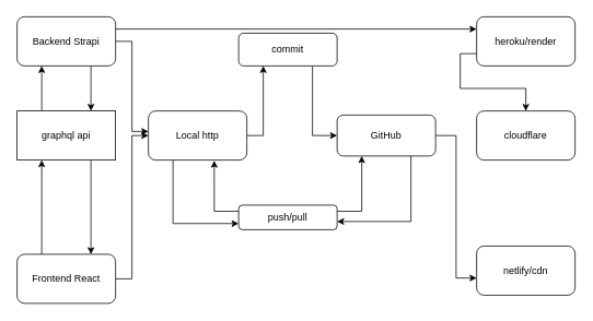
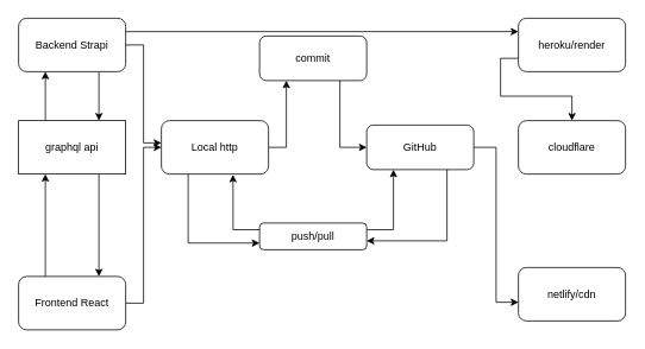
  <mxCell id="0" />
  <mxCell id="1" parent="0" />
  <mxCell id="2" style="edgeStyle=orthogonalEdgeStyle;rounded=0;orthogonalLoop=1;jettySize=auto;html=1;exitX=0.75;exitY=1;exitDx=0;exitDy=0;entryX=1;entryY=0.667;entryDx=0;entryDy=0;entryPerimeter=0;" edge="1" parent="1" source="4" target="22"><mxGeometry relative="1" as="geometry" /></mxCell>
  <mxCell id="3" style="edgeStyle=orthogonalEdgeStyle;rounded=0;orthogonalLoop=1;jettySize=auto;html=1;exitX=1;exitY=0.5;exitDx=0;exitDy=0;entryX=0;entryY=0.65;entryDx=0;entryDy=0;entryPerimeter=0;" edge="1" parent="1" source="4" target="10"><mxGeometry relative="1" as="geometry" /></mxCell>
  <mxCell id="4" value="GitHub" style="rounded=1;whiteSpace=wrap;html=1;" parent="1" vertex="1"><mxGeometry x="410" y="140" width="120" height="50" as="geometry" /></mxCell>
  <mxCell id="5" style="edgeStyle=orthogonalEdgeStyle;rounded=0;orthogonalLoop=1;jettySize=auto;html=1;exitX=1;exitY=0.5;exitDx=0;exitDy=0;entryX=0.25;entryY=1;entryDx=0;entryDy=0;" edge="1" parent="1" source="7" target="19"><mxGeometry relative="1" as="geometry" /></mxCell>
  <mxCell id="6" style="edgeStyle=orthogonalEdgeStyle;rounded=0;orthogonalLoop=1;jettySize=auto;html=1;exitX=0.25;exitY=1;exitDx=0;exitDy=0;entryX=0;entryY=0.75;entryDx=0;entryDy=0;" edge="1" parent="1" source="7" target="22"><mxGeometry relative="1" as="geometry" /></mxCell>
  <mxCell id="7" value="Local http" style="rounded=1;whiteSpace=wrap;html=1;" vertex="1" parent="1"><mxGeometry x="180" y="135" width="120" height="60" as="geometry" /></mxCell>
  <mxCell id="8" style="edgeStyle=orthogonalEdgeStyle;rounded=0;orthogonalLoop=1;jettySize=auto;html=1;exitX=0;exitY=0.75;exitDx=0;exitDy=0;" edge="1" parent="1" source="9" target="23"><mxGeometry relative="1" as="geometry" /></mxCell>
  <mxCell id="9" value="heroku/render" style="rounded=1;whiteSpace=wrap;html=1;" vertex="1" parent="1"><mxGeometry x="580" y="20" width="120" height="60" as="geometry" /></mxCell>
  <mxCell id="10" value="netlify/cdn" style="rounded=1;whiteSpace=wrap;html=1;" vertex="1" parent="1"><mxGeometry x="580" y="300" width="120" height="60" as="geometry" /></mxCell>
  <mxCell id="11" style="edgeStyle=orthogonalEdgeStyle;rounded=0;orthogonalLoop=1;jettySize=auto;html=1;exitX=0.75;exitY=1;exitDx=0;exitDy=0;entryX=0.75;entryY=0;entryDx=0;entryDy=0;" edge="1" parent="1" source="14" target="26"><mxGeometry relative="1" as="geometry" /></mxCell>
  <mxCell id="12" style="edgeStyle=orthogonalEdgeStyle;rounded=0;orthogonalLoop=1;jettySize=auto;html=1;exitX=1;exitY=0.5;exitDx=0;exitDy=0;entryX=0;entryY=0.417;entryDx=0;entryDy=0;entryPerimeter=0;" edge="1" parent="1" source="14" target="7"><mxGeometry relative="1" as="geometry" /></mxCell>
  <mxCell id="13" style="edgeStyle=orthogonalEdgeStyle;rounded=0;orthogonalLoop=1;jettySize=auto;html=1;exitX=1;exitY=0.25;exitDx=0;exitDy=0;entryX=0;entryY=0.25;entryDx=0;entryDy=0;" edge="1" parent="1" source="14" target="9"><mxGeometry relative="1" as="geometry" /></mxCell>
  <mxCell id="14" value="Backend Strapi" style="rounded=1;whiteSpace=wrap;html=1;" vertex="1" parent="1"><mxGeometry x="20" y="20" width="120" height="60" as="geometry" /></mxCell>
  <mxCell id="15" style="edgeStyle=orthogonalEdgeStyle;rounded=0;orthogonalLoop=1;jettySize=auto;html=1;exitX=1;exitY=0.5;exitDx=0;exitDy=0;entryX=0;entryY=0.5;entryDx=0;entryDy=0;" edge="1" parent="1" source="17" target="7"><mxGeometry relative="1" as="geometry" /></mxCell>
  <mxCell id="16" style="edgeStyle=orthogonalEdgeStyle;rounded=0;orthogonalLoop=1;jettySize=auto;html=1;exitX=0.25;exitY=0;exitDx=0;exitDy=0;entryX=0.25;entryY=1;entryDx=0;entryDy=0;" edge="1" parent="1" source="17" target="26"><mxGeometry relative="1" as="geometry" /></mxCell>
  <mxCell id="17" value="Frontend React" style="rounded=1;whiteSpace=wrap;html=1;" vertex="1" parent="1"><mxGeometry x="20" y="310" width="120" height="60" as="geometry" /></mxCell>
  <mxCell id="18" style="edgeStyle=orthogonalEdgeStyle;rounded=0;orthogonalLoop=1;jettySize=auto;html=1;exitX=0.75;exitY=1;exitDx=0;exitDy=0;entryX=0;entryY=0.5;entryDx=0;entryDy=0;" edge="1" parent="1" source="19" target="4"><mxGeometry relative="1" as="geometry" /></mxCell>
- <mxCell id="19" value="commit" style="rounded=1;whiteSpace=wrap;html=1;" vertex="1" parent="1"><mxGeometry x="290" y="40" width="120" height="40" as="geometry" /></mxCell>
+ <mxCell id="19" value="commit" style="rounded=1;whiteSpace=wrap;html=1;" vertex="1" parent="1"><mxGeometry x="290" y="40" width="120" height="50" as="geometry" /></mxCell>
  <mxCell id="20" style="edgeStyle=orthogonalEdgeStyle;rounded=0;orthogonalLoop=1;jettySize=auto;html=1;exitX=1;exitY=0.25;exitDx=0;exitDy=0;entryX=0.25;entryY=1;entryDx=0;entryDy=0;" edge="1" parent="1" source="22" target="4"><mxGeometry relative="1" as="geometry" /></mxCell>
  <mxCell id="21" style="edgeStyle=orthogonalEdgeStyle;rounded=0;orthogonalLoop=1;jettySize=auto;html=1;exitX=0;exitY=0.25;exitDx=0;exitDy=0;entryX=0.669;entryY=1.011;entryDx=0;entryDy=0;entryPerimeter=0;" edge="1" parent="1" source="22" target="7"><mxGeometry relative="1" as="geometry" /></mxCell>
  <mxCell id="22" value="push/pull" style="rounded=1;whiteSpace=wrap;html=1;" vertex="1" parent="1"><mxGeometry x="290" y="250" width="120" height="30" as="geometry" /></mxCell>
  <mxCell id="23" value="cloudflare" style="rounded=1;whiteSpace=wrap;html=1;" vertex="1" parent="1"><mxGeometry x="580" y="135" width="120" height="60" as="geometry" /></mxCell>
  <mxCell id="24" style="edgeStyle=orthogonalEdgeStyle;rounded=0;orthogonalLoop=1;jettySize=auto;html=1;exitX=0.25;exitY=0;exitDx=0;exitDy=0;entryX=0.25;entryY=1;entryDx=0;entryDy=0;" edge="1" parent="1" source="26" target="14"><mxGeometry relative="1" as="geometry" /></mxCell>
  <mxCell id="25" style="edgeStyle=orthogonalEdgeStyle;rounded=0;orthogonalLoop=1;jettySize=auto;html=1;exitX=0.75;exitY=1;exitDx=0;exitDy=0;entryX=0.75;entryY=0;entryDx=0;entryDy=0;" edge="1" parent="1" source="26" target="17"><mxGeometry relative="1" as="geometry" /></mxCell>
  <mxCell id="26" value="graphql api" style="whiteSpace=wrap;html=1;rounded=0;" vertex="1" parent="1"><mxGeometry x="20" y="135" width="120" height="60" as="geometry" /></mxCell>
